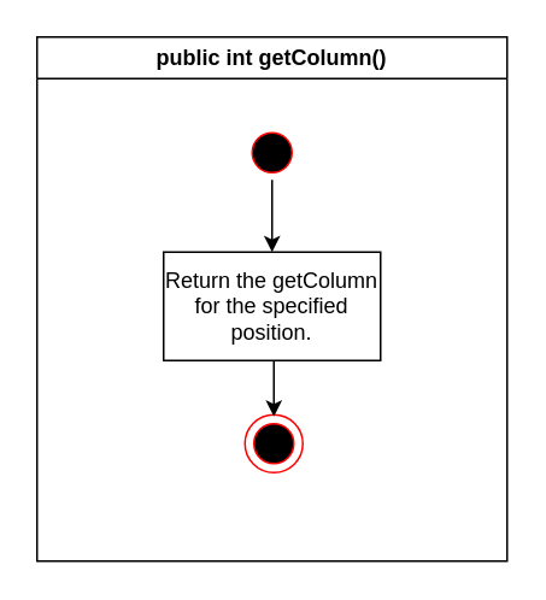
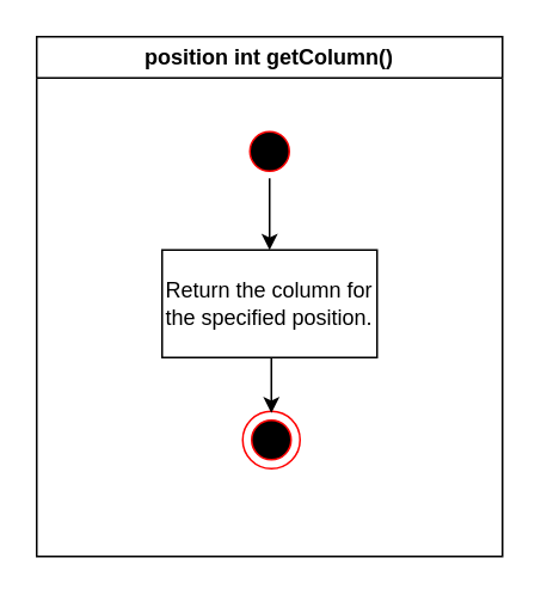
  <mxCell id="0" />
  <mxCell id="1" parent="0" />
- <mxCell id="2" value="public int getColumn()" style="swimlane;whiteSpace=wrap" vertex="1" parent="1"><mxGeometry x="20" y="20" width="260" height="290" as="geometry"><mxRectangle x="530" y="40" width="300" height="23" as="alternateBounds" /></mxGeometry></mxCell>
+ <mxCell id="2" value="position int getColumn()" style="swimlane;whiteSpace=wrap" vertex="1" parent="1"><mxGeometry x="20" y="20" width="260" height="290" as="geometry"><mxRectangle x="530" y="40" width="300" height="23" as="alternateBounds" /></mxGeometry></mxCell>
  <mxCell id="3" value="" style="ellipse;shape=startState;fillColor=#000000;strokeColor=#ff0000;" vertex="1" parent="2"><mxGeometry x="115" y="49" width="30" height="30" as="geometry" /></mxCell>
  <mxCell id="4" value="" style="endArrow=classic;html=1;entryX=0.5;entryY=0;entryDx=0;entryDy=0;exitX=0.5;exitY=1;exitDx=0;exitDy=0;" edge="1" parent="2" source="3" target="5"><mxGeometry width="50" height="50" relative="1" as="geometry"><mxPoint x="130" y="49" as="sourcePoint" /><mxPoint x="130" y="119" as="targetPoint" /></mxGeometry></mxCell>
- <mxCell id="5" value="Return the getColumn for the specified position." style="rounded=0;whiteSpace=wrap;html=1;" vertex="1" parent="2"><mxGeometry x="70" y="119" width="120" height="60" as="geometry" /></mxCell>
+ <mxCell id="5" value="Return the column for the specified position." style="rounded=0;whiteSpace=wrap;html=1;" vertex="1" parent="2"><mxGeometry x="70" y="119" width="120" height="60" as="geometry" /></mxCell>
  <mxCell id="6" value="" style="group" vertex="1" connectable="0" parent="2"><mxGeometry x="115" y="209" width="32" height="32" as="geometry" /></mxCell>
  <mxCell id="7" value="" style="ellipse;whiteSpace=wrap;html=1;aspect=fixed;fillColor=#ffffff;strokeColor=#FF0000;" vertex="1" parent="6"><mxGeometry width="32" height="32" as="geometry" /></mxCell>
  <mxCell id="8" value="" style="ellipse;shape=startState;fillColor=#000000;strokeColor=#ff0000;" vertex="1" parent="6"><mxGeometry x="1" y="1" width="30" height="30" as="geometry" /></mxCell>
  <mxCell id="9" value="" style="edgeStyle=orthogonalEdgeStyle;rounded=0;orthogonalLoop=1;jettySize=auto;html=1;entryX=0.5;entryY=0;entryDx=0;entryDy=0;" edge="1" parent="2" source="5" target="8"><mxGeometry relative="1" as="geometry"><mxPoint x="130" y="259" as="targetPoint" /><Array as="points"><mxPoint x="131" y="199" /><mxPoint x="131" y="199" /></Array></mxGeometry></mxCell>
